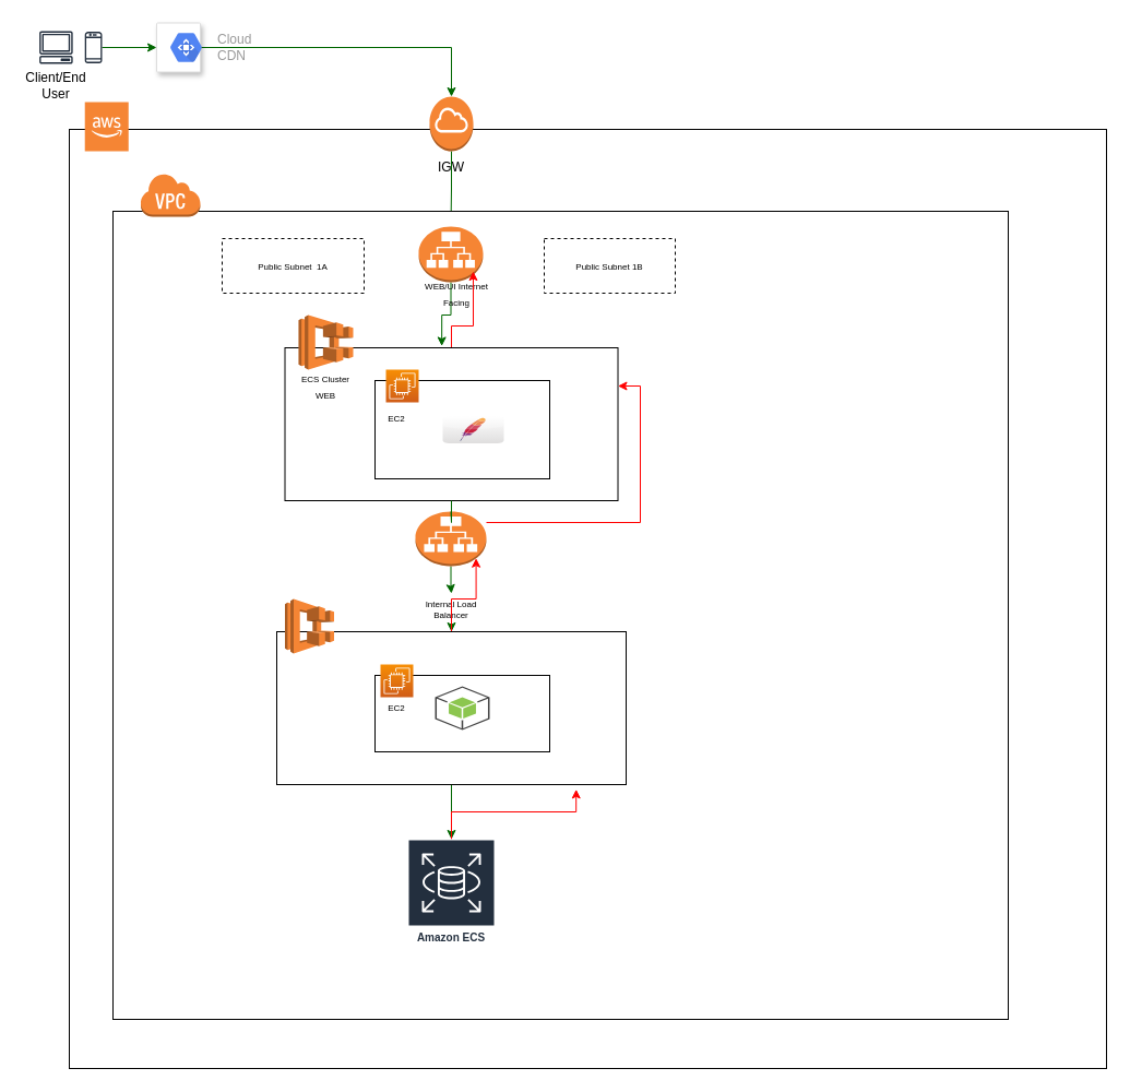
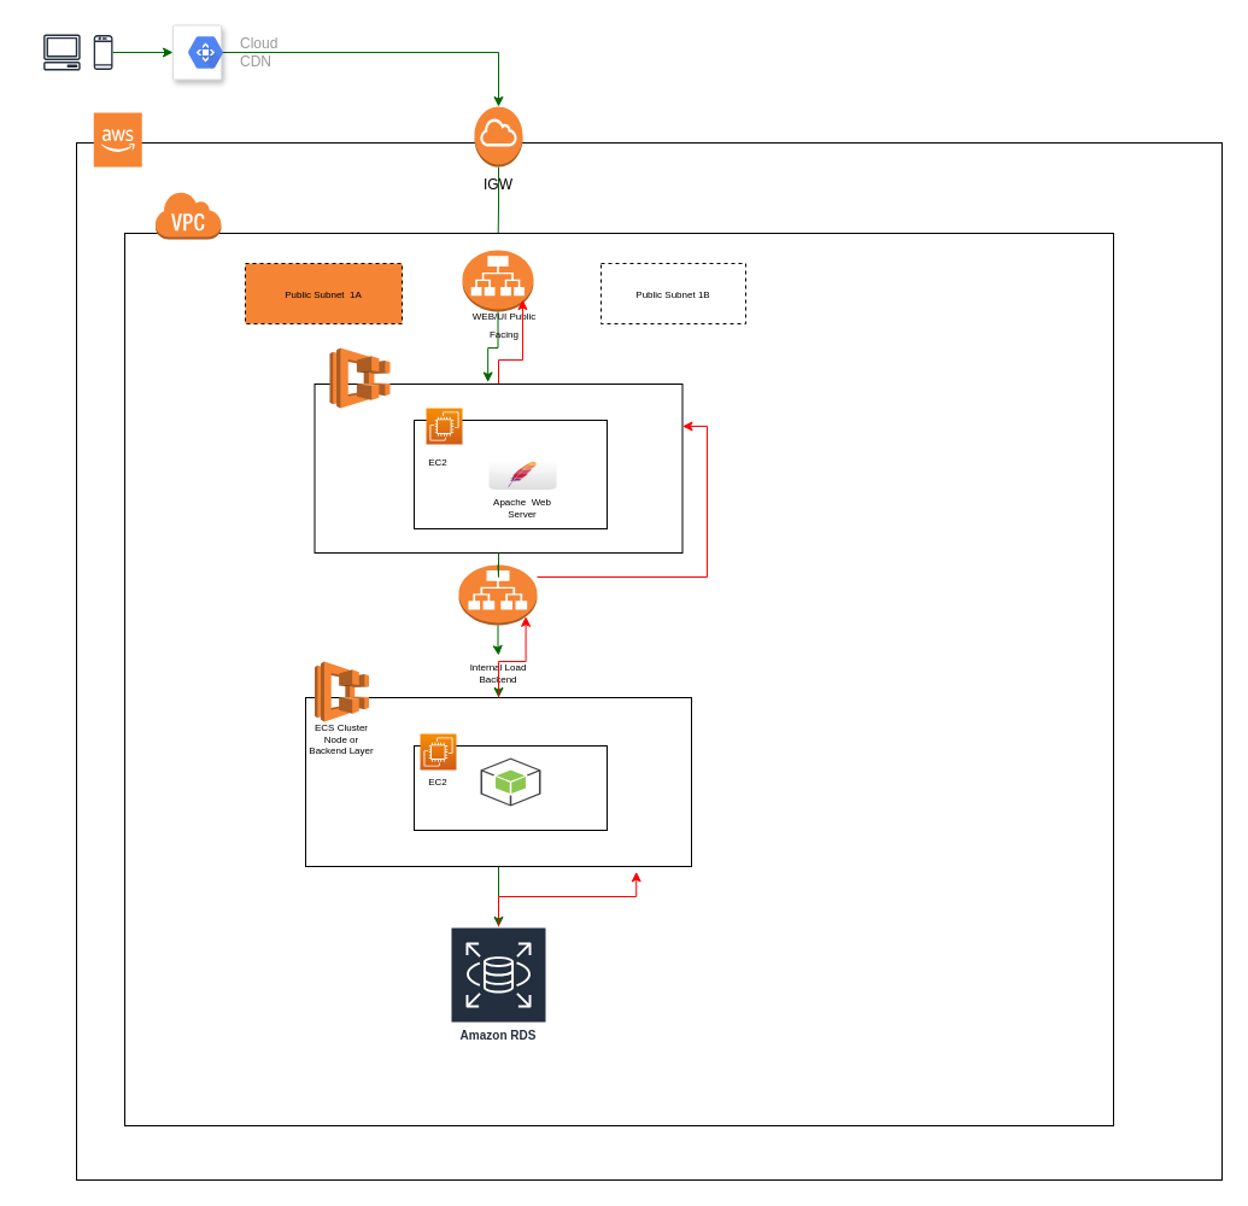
  <mxCell id="0" />
  <mxCell id="1" parent="0" />
  <mxCell id="2" value="" style="sketch=0;outlineConnect=0;fontColor=#232F3E;gradientColor=none;fillColor=#232F3E;strokeColor=none;dashed=0;verticalLabelPosition=bottom;verticalAlign=top;align=center;html=1;fontSize=12;fontStyle=0;aspect=fixed;pointerEvents=1;shape=mxgraph.aws4.client;" vertex="1" parent="1"><mxGeometry x="35.49" y="28" width="30.79" height="30" as="geometry" /></mxCell>
  <mxCell id="3" value="" style="edgeStyle=orthogonalEdgeStyle;rounded=0;orthogonalLoop=1;jettySize=auto;html=1;strokeColor=#006600;" edge="1" parent="1" source="4" target="6"><mxGeometry relative="1" as="geometry" /></mxCell>
  <mxCell id="4" value="" style="sketch=0;outlineConnect=0;fontColor=#232F3E;gradientColor=none;fillColor=#232F3E;strokeColor=none;dashed=0;verticalLabelPosition=bottom;verticalAlign=top;align=center;html=1;fontSize=12;fontStyle=0;aspect=fixed;pointerEvents=1;shape=mxgraph.aws4.mobile_client;" vertex="1" parent="1"><mxGeometry x="77.23" y="28" width="15.77" height="30" as="geometry" /></mxCell>
  <mxCell id="5" style="edgeStyle=orthogonalEdgeStyle;rounded=0;orthogonalLoop=1;jettySize=auto;html=1;strokeColor=#006600;" edge="1" parent="1" source="6" target="11"><mxGeometry relative="1" as="geometry" /></mxCell>
  <mxCell id="6" value="" style="strokeColor=#dddddd;shadow=1;strokeWidth=1;rounded=1;absoluteArcSize=1;arcSize=2;" vertex="1" parent="1"><mxGeometry x="143" y="20.5" width="40" height="45" as="geometry" /></mxCell>
  <mxCell id="7" value="Cloud &#10;CDN" style="sketch=0;dashed=0;connectable=0;html=1;fillColor=#5184F3;strokeColor=none;shape=mxgraph.gcp2.hexIcon;prIcon=cloud_cdn;part=1;labelPosition=right;verticalLabelPosition=middle;align=left;verticalAlign=middle;spacingLeft=5;fontColor=#999999;fontSize=12;" vertex="1" parent="6"><mxGeometry y="0.5" width="44" height="39" relative="1" as="geometry"><mxPoint x="5" y="-19.5" as="offset" /></mxGeometry></mxCell>
  <mxCell id="8" value="IGW" style="text;html=1;strokeColor=none;fillColor=none;align=center;verticalAlign=middle;whiteSpace=wrap;rounded=0;" vertex="1" parent="1"><mxGeometry x="383" y="128" width="60" height="30" as="geometry" /></mxCell>
  <mxCell id="9" value="" style="rounded=0;whiteSpace=wrap;html=1;" vertex="1" parent="1"><mxGeometry x="63" y="118" width="950" height="860" as="geometry" /></mxCell>
  <mxCell id="10" style="edgeStyle=orthogonalEdgeStyle;rounded=0;orthogonalLoop=1;jettySize=auto;html=1;entryX=0.5;entryY=0;entryDx=0;entryDy=0;entryPerimeter=0;fontSize=12;strokeColor=#006600;" edge="1" parent="1" source="11" target="19"><mxGeometry relative="1" as="geometry" /></mxCell>
  <mxCell id="11" value="" style="outlineConnect=0;dashed=0;verticalLabelPosition=bottom;verticalAlign=top;align=center;html=1;shape=mxgraph.aws3.internet_gateway;fillColor=#F58534;gradientColor=none;" vertex="1" parent="1"><mxGeometry x="393" y="88" width="40" height="50" as="geometry" /></mxCell>
  <mxCell id="12" value="IGW" style="text;html=1;strokeColor=none;fillColor=none;align=center;verticalAlign=middle;whiteSpace=wrap;rounded=0;" vertex="1" parent="1"><mxGeometry x="383" y="138" width="60" height="30" as="geometry" /></mxCell>
  <mxCell id="13" value="" style="outlineConnect=0;dashed=0;verticalLabelPosition=bottom;verticalAlign=top;align=center;html=1;shape=mxgraph.aws3.cloud_2;fillColor=#F58534;gradientColor=none;" vertex="1" parent="1"><mxGeometry x="77.23" y="93" width="40" height="45" as="geometry" /></mxCell>
  <mxCell id="14" value="" style="rounded=0;whiteSpace=wrap;html=1;" vertex="1" parent="1"><mxGeometry x="103" y="193" width="820" height="740" as="geometry" /></mxCell>
  <mxCell id="15" value="" style="outlineConnect=0;dashed=0;verticalLabelPosition=bottom;verticalAlign=top;align=center;html=1;shape=mxgraph.aws3.virtual_private_cloud;fillColor=#F58534;gradientColor=none;" vertex="1" parent="1"><mxGeometry x="128" y="158" width="55" height="40" as="geometry" /></mxCell>
- <mxCell id="16" value="&lt;font style=&quot;font-size: 8px&quot;&gt;Public Subnet&amp;nbsp; 1A&lt;/font&gt;" style="rounded=0;whiteSpace=wrap;html=1;dashed=1;" vertex="1" parent="1"><mxGeometry x="203" y="218" width="130" height="50" as="geometry" /></mxCell>
+ <mxCell id="16" value="&lt;font style=&quot;font-size: 8px&quot;&gt;Public Subnet&amp;nbsp; 1A&lt;/font&gt;" style="rounded=0;whiteSpace=wrap;html=1;dashed=1;fillColor=#f58534;" vertex="1" parent="1"><mxGeometry x="203" y="218" width="130" height="50" as="geometry" /></mxCell>
  <mxCell id="17" value="&lt;font style=&quot;font-size: 8px&quot;&gt;Public Subnet 1B&lt;/font&gt;" style="rounded=0;whiteSpace=wrap;html=1;dashed=1;" vertex="1" parent="1"><mxGeometry x="498" y="218" width="120" height="50" as="geometry" /></mxCell>
  <mxCell id="18" style="edgeStyle=orthogonalEdgeStyle;rounded=0;orthogonalLoop=1;jettySize=auto;html=1;entryX=0.471;entryY=-0.011;entryDx=0;entryDy=0;entryPerimeter=0;fontSize=8;strokeColor=#006600;" edge="1" parent="1" source="19" target="23"><mxGeometry relative="1" as="geometry" /></mxCell>
  <mxCell id="19" value="" style="outlineConnect=0;dashed=0;verticalLabelPosition=bottom;verticalAlign=top;align=center;html=1;shape=mxgraph.aws3.application_load_balancer;fillColor=#F58534;gradientColor=none;" vertex="1" parent="1"><mxGeometry x="383" y="207" width="59" height="51" as="geometry" /></mxCell>
- <mxCell id="20" value="&lt;font style=&quot;font-size: 8px&quot;&gt;WEB/UI Internet Facing&lt;/font&gt;" style="text;html=1;strokeColor=none;fillColor=none;align=center;verticalAlign=middle;whiteSpace=wrap;rounded=0;dashed=1;" vertex="1" parent="1"><mxGeometry x="383" y="238" width="70" height="60" as="geometry" /></mxCell>
+ <mxCell id="20" value="&lt;font style=&quot;font-size: 8px&quot;&gt;WEB/UI Public Facing&lt;/font&gt;" style="text;html=1;strokeColor=none;fillColor=none;align=center;verticalAlign=middle;whiteSpace=wrap;rounded=0;dashed=1;" vertex="1" parent="1"><mxGeometry x="383" y="238" width="70" height="60" as="geometry" /></mxCell>
  <mxCell id="21" value="" style="edgeStyle=orthogonalEdgeStyle;rounded=0;orthogonalLoop=1;jettySize=auto;html=1;fontSize=8;strokeColor=#006600;startArrow=none;" edge="1" parent="1" source="43" target="32"><mxGeometry relative="1" as="geometry" /></mxCell>
  <mxCell id="22" style="edgeStyle=orthogonalEdgeStyle;rounded=0;orthogonalLoop=1;jettySize=auto;html=1;entryX=0.714;entryY=0.167;entryDx=0;entryDy=0;entryPerimeter=0;fontSize=12;strokeColor=#FF0000;" edge="1" parent="1" source="23" target="20"><mxGeometry relative="1" as="geometry" /></mxCell>
  <mxCell id="23" value="" style="rounded=0;whiteSpace=wrap;html=1;" vertex="1" parent="1"><mxGeometry x="260.5" y="318" width="305" height="140" as="geometry" /></mxCell>
  <mxCell id="24" value="" style="outlineConnect=0;dashed=0;verticalLabelPosition=bottom;verticalAlign=top;align=center;html=1;shape=mxgraph.aws3.ecs;fillColor=#F58534;gradientColor=none;" vertex="1" parent="1"><mxGeometry x="273" y="288" width="50" height="50" as="geometry" /></mxCell>
- <mxCell id="25" value="&lt;font style=&quot;font-size: 8px&quot;&gt;ECS Cluster WEB&lt;/font&gt;" style="text;html=1;strokeColor=none;fillColor=none;align=center;verticalAlign=middle;whiteSpace=wrap;rounded=0;" vertex="1" parent="1"><mxGeometry x="268" y="338" width="60" height="30" as="geometry" /></mxCell>
  <mxCell id="26" value="" style="rounded=0;whiteSpace=wrap;html=1;fontSize=8;" vertex="1" parent="1"><mxGeometry x="343" y="348" width="160" height="90" as="geometry" /></mxCell>
  <mxCell id="27" value="" style="sketch=0;points=[[0,0,0],[0.25,0,0],[0.5,0,0],[0.75,0,0],[1,0,0],[0,1,0],[0.25,1,0],[0.5,1,0],[0.75,1,0],[1,1,0],[0,0.25,0],[0,0.5,0],[0,0.75,0],[1,0.25,0],[1,0.5,0],[1,0.75,0]];outlineConnect=0;fontColor=#232F3E;gradientColor=#F78E04;gradientDirection=north;fillColor=#D05C17;strokeColor=#ffffff;dashed=0;verticalLabelPosition=bottom;verticalAlign=top;align=center;html=1;fontSize=12;fontStyle=0;aspect=fixed;shape=mxgraph.aws4.resourceIcon;resIcon=mxgraph.aws4.ec2;" vertex="1" parent="1"><mxGeometry x="353" y="338" width="30" height="30" as="geometry" /></mxCell>
  <mxCell id="28" value="EC2" style="text;html=1;strokeColor=none;fillColor=none;align=center;verticalAlign=middle;whiteSpace=wrap;rounded=0;fontSize=8;" vertex="1" parent="1"><mxGeometry x="333" y="368" width="60" height="30" as="geometry" /></mxCell>
  <mxCell id="29" value="" style="dashed=0;outlineConnect=0;html=1;align=center;labelPosition=center;verticalLabelPosition=bottom;verticalAlign=top;shape=mxgraph.webicons.apache;gradientColor=#DFDEDE;fontSize=8;" vertex="1" parent="1"><mxGeometry x="405" y="380.5" width="56" height="25" as="geometry" /></mxCell>
+ <mxCell id="30" value="Apache&amp;nbsp; Web Server" style="text;html=1;strokeColor=none;fillColor=none;align=center;verticalAlign=middle;whiteSpace=wrap;rounded=0;fontSize=8;" vertex="1" parent="1"><mxGeometry x="403" y="405.5" width="60" height="30" as="geometry" /></mxCell>
  <mxCell id="31" value="" style="edgeStyle=orthogonalEdgeStyle;rounded=0;orthogonalLoop=1;jettySize=auto;html=1;fontSize=8;strokeColor=#006600;" edge="1" parent="1" source="32" target="35"><mxGeometry relative="1" as="geometry" /></mxCell>
- <mxCell id="32" value="Internal Load Balancer" style="text;html=1;strokeColor=none;fillColor=none;align=center;verticalAlign=middle;whiteSpace=wrap;rounded=0;fontSize=8;" vertex="1" parent="1"><mxGeometry x="383" y="543" width="60" height="30" as="geometry" /></mxCell>
+ <mxCell id="32" value="Internal Load Backend" style="text;html=1;strokeColor=none;fillColor=none;align=center;verticalAlign=middle;whiteSpace=wrap;rounded=0;fontSize=8;" vertex="1" parent="1"><mxGeometry x="383" y="543" width="60" height="30" as="geometry" /></mxCell>
  <mxCell id="33" value="" style="edgeStyle=orthogonalEdgeStyle;rounded=0;orthogonalLoop=1;jettySize=auto;html=1;fontSize=8;strokeColor=#006600;" edge="1" parent="1" source="35"><mxGeometry relative="1" as="geometry"><mxPoint x="413" y="768" as="targetPoint" /></mxGeometry></mxCell>
  <mxCell id="34" style="edgeStyle=orthogonalEdgeStyle;rounded=0;orthogonalLoop=1;jettySize=auto;html=1;entryX=0.855;entryY=0.855;entryDx=0;entryDy=0;entryPerimeter=0;fontSize=12;strokeColor=#FF0000;" edge="1" parent="1" source="35" target="43"><mxGeometry relative="1" as="geometry" /></mxCell>
  <mxCell id="35" value="" style="rounded=0;whiteSpace=wrap;html=1;fontSize=8;" vertex="1" parent="1"><mxGeometry x="253" y="578" width="320" height="140" as="geometry" /></mxCell>
  <mxCell id="36" value="" style="outlineConnect=0;dashed=0;verticalLabelPosition=bottom;verticalAlign=top;align=center;html=1;shape=mxgraph.aws3.ecs;fillColor=#F58534;gradientColor=none;fontSize=8;" vertex="1" parent="1"><mxGeometry x="260.5" y="548" width="45" height="50" as="geometry" /></mxCell>
+ <mxCell id="37" value="ECS Cluster Node or Backend Layer" style="text;html=1;strokeColor=none;fillColor=none;align=center;verticalAlign=middle;whiteSpace=wrap;rounded=0;fontSize=8;" vertex="1" parent="1"><mxGeometry x="253" y="598" width="60" height="30" as="geometry" /></mxCell>
  <mxCell id="38" value="" style="rounded=0;whiteSpace=wrap;html=1;fontSize=8;" vertex="1" parent="1"><mxGeometry x="343" y="618" width="160" height="70" as="geometry" /></mxCell>
  <mxCell id="39" value="" style="sketch=0;points=[[0,0,0],[0.25,0,0],[0.5,0,0],[0.75,0,0],[1,0,0],[0,1,0],[0.25,1,0],[0.5,1,0],[0.75,1,0],[1,1,0],[0,0.25,0],[0,0.5,0],[0,0.75,0],[1,0.25,0],[1,0.5,0],[1,0.75,0]];outlineConnect=0;fontColor=#232F3E;gradientColor=#F78E04;gradientDirection=north;fillColor=#D05C17;strokeColor=#ffffff;dashed=0;verticalLabelPosition=bottom;verticalAlign=top;align=center;html=1;fontSize=12;fontStyle=0;aspect=fixed;shape=mxgraph.aws4.resourceIcon;resIcon=mxgraph.aws4.ec2;" vertex="1" parent="1"><mxGeometry x="348" y="608" width="30" height="30" as="geometry" /></mxCell>
  <mxCell id="40" value="EC2" style="text;html=1;strokeColor=none;fillColor=none;align=center;verticalAlign=middle;whiteSpace=wrap;rounded=0;fontSize=8;" vertex="1" parent="1"><mxGeometry x="333" y="633" width="60" height="30" as="geometry" /></mxCell>
  <mxCell id="41" value="" style="outlineConnect=0;dashed=0;verticalLabelPosition=bottom;verticalAlign=top;align=center;html=1;shape=mxgraph.aws3.android;fillColor=#8CC64F;gradientColor=none;fontSize=8;" vertex="1" parent="1"><mxGeometry x="398" y="628" width="50" height="40" as="geometry" /></mxCell>
  <mxCell id="42" style="edgeStyle=orthogonalEdgeStyle;rounded=0;orthogonalLoop=1;jettySize=auto;html=1;entryX=1;entryY=0.25;entryDx=0;entryDy=0;fontSize=12;strokeColor=#FF0000;" edge="1" parent="1" source="43" target="23"><mxGeometry relative="1" as="geometry"><Array as="points"><mxPoint x="586" y="478" /><mxPoint x="586" y="353" /></Array></mxGeometry></mxCell>
  <mxCell id="43" value="" style="outlineConnect=0;dashed=0;verticalLabelPosition=bottom;verticalAlign=top;align=center;html=1;shape=mxgraph.aws3.application_load_balancer;fillColor=#F58534;gradientColor=none;fontSize=8;" vertex="1" parent="1"><mxGeometry x="380" y="468" width="65" height="50" as="geometry" /></mxCell>
  <mxCell id="44" value="" style="edgeStyle=orthogonalEdgeStyle;rounded=0;orthogonalLoop=1;jettySize=auto;html=1;fontSize=8;strokeColor=#006600;endArrow=none;" edge="1" parent="1" source="23" target="43"><mxGeometry relative="1" as="geometry"><mxPoint x="413" y="458" as="sourcePoint" /><mxPoint x="413" y="543" as="targetPoint" /></mxGeometry></mxCell>
- <mxCell id="45" value="Client/End User" style="text;html=1;strokeColor=none;fillColor=none;align=center;verticalAlign=middle;whiteSpace=wrap;rounded=0;fontSize=12;" vertex="1" parent="1"><mxGeometry x="20.89" y="63" width="60" height="30" as="geometry" /></mxCell>
  <mxCell id="46" style="edgeStyle=orthogonalEdgeStyle;rounded=0;orthogonalLoop=1;jettySize=auto;html=1;entryX=0.857;entryY=1.031;entryDx=0;entryDy=0;entryPerimeter=0;fontSize=8;strokeColor=#FF0000;" edge="1" parent="1" source="47" target="35"><mxGeometry relative="1" as="geometry" /></mxCell>
- <mxCell id="47" value="Amazon ECS" style="sketch=0;outlineConnect=0;fontColor=#232F3E;gradientColor=none;strokeColor=#ffffff;fillColor=#232F3E;dashed=0;verticalLabelPosition=middle;verticalAlign=bottom;align=center;html=1;whiteSpace=wrap;fontSize=10;fontStyle=1;spacing=3;shape=mxgraph.aws4.productIcon;prIcon=mxgraph.aws4.rds;" vertex="1" parent="1"><mxGeometry x="373" y="768" width="80" height="100" as="geometry" /></mxCell>
+ <mxCell id="47" value="Amazon RDS" style="sketch=0;outlineConnect=0;fontColor=#232F3E;gradientColor=none;strokeColor=#ffffff;fillColor=#232F3E;dashed=0;verticalLabelPosition=middle;verticalAlign=bottom;align=center;html=1;whiteSpace=wrap;fontSize=10;fontStyle=1;spacing=3;shape=mxgraph.aws4.productIcon;prIcon=mxgraph.aws4.rds;" vertex="1" parent="1"><mxGeometry x="373" y="768" width="80" height="100" as="geometry" /></mxCell>
